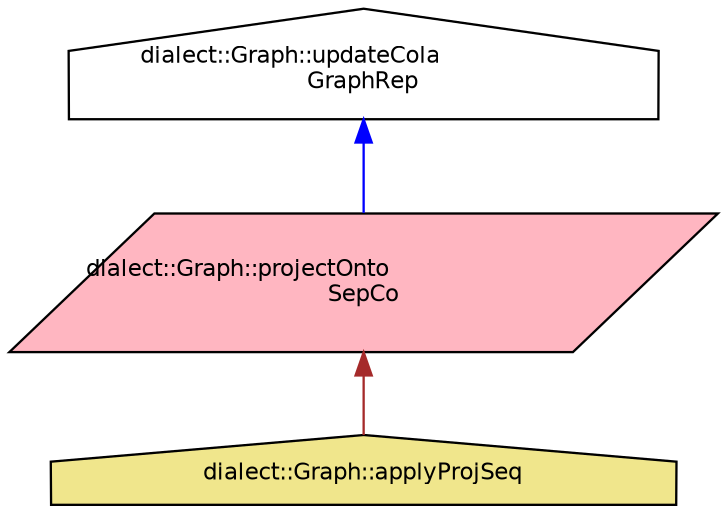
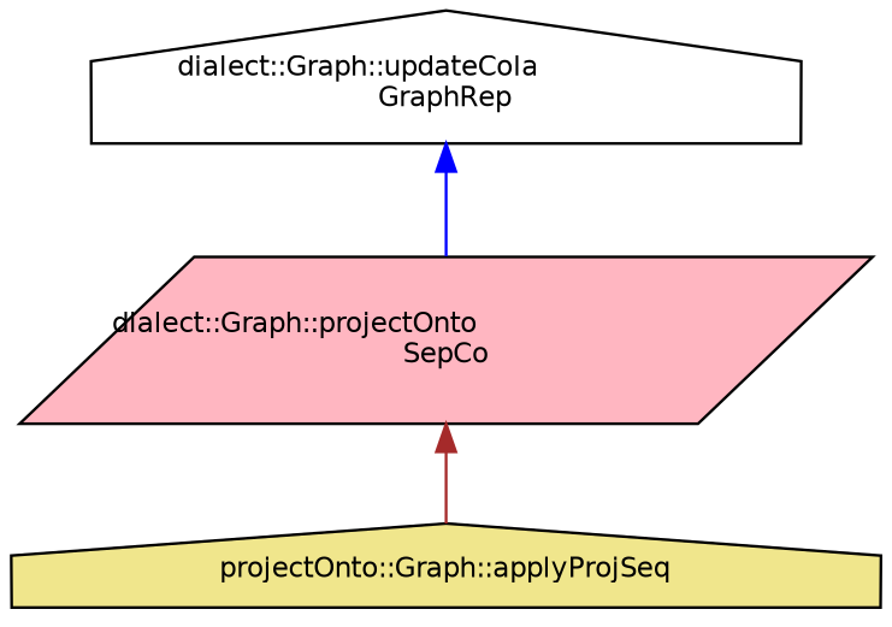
  digraph {
    rankdir=TB
    node [color=black fontname=Helvetica fontsize=10 shape=house style=filled]
    edge [dir=back fontname=Helvetica fontsize=10 labelfontname=Helvetica labelfontsize=10 style=solid]
    n1 [fillcolor=white fontcolor=black height=0.2 label="dialect::Graph::updateCola\lGraphRep" width=0.4]
    n2 [fillcolor=lightpink height=0.2 label="dialect::Graph::projectOnto\lSepCo" shape=parallelogram width=0.4]
-   n3 [fillcolor=khaki height=0.2 label="dialect::Graph::applyProjSeq" width=0.4]
+   n3 [fillcolor=khaki height=0.2 label="projectOnto::Graph::applyProjSeq" width=0.4]
    n1 -> n2 [color=blue]
    n2 -> n3 [color=brown]
  }
